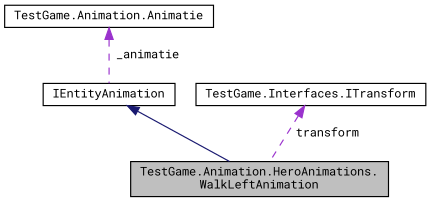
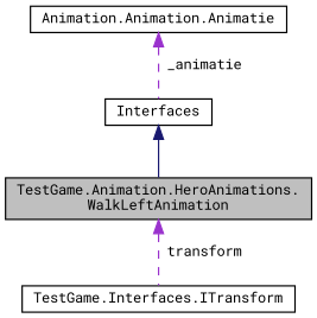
  digraph {
    fontname="Roboto Mono"
    node [color=black fontname="Roboto Mono" fontsize=10 shape=record]
    edge [color=darkorchid3 dir=back fontname="Roboto Mono" fontsize=10 labelfontname=Helvetica labelfontsize=10 style=dashed]
    n1 [fillcolor=grey75 fontcolor=black height=0.2 label="TestGame.Animation.HeroAnimations.\lWalkLeftAnimation" style=filled width=0.4]
-   n2 [height=0.2 label=IEntityAnimation width=0.4]
-   n3 [height=0.2 label="TestGame.Animation.Animatie" width=0.4]
+   n2 [height=0.2 label=Interfaces width=0.4]
+   n3 [height=0.2 label="Animation.Animation.Animatie" width=0.4]
    n4 [height=0.2 label="TestGame.Interfaces.ITransform" width=0.4]
    n2 -> n1 [color=midnightblue style=solid]
    n3 -> n2 [label=" _animatie"]
-   n4 -> n1 [label=" transform"]
+   n1 -> n4 [label=" transform"]
  }
